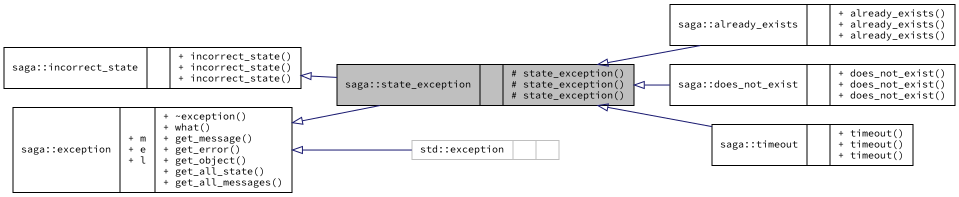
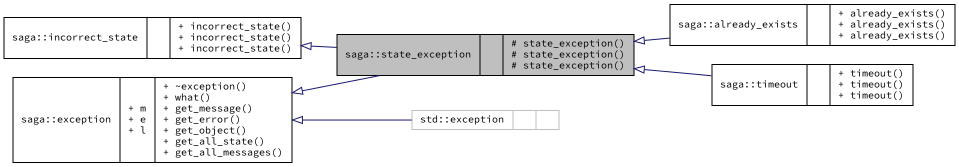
  digraph {
    fontname="Source Code Pro"
    rankdir=LR
    node [color=black fontname="Source Code Pro" fontsize=10 shape=record]
    edge [arrowtail=onormal color=midnightblue dir=back fontname="Source Code Pro" fontsize=10 labelfontname=FreeSans labelfontsize=10 style=solid]
    n1 [fillcolor=grey75 fontcolor=black height=0.2 label="{saga::state_exception\n||# state_exception()\l# state_exception()\l# state_exception()\l}" style=filled width=0.4]
    n2 [height=0.2 label="{saga::already_exists\n||+ already_exists()\l+ already_exists()\l+ already_exists()\l}" width=0.4]
-   n3 [height=0.2 label="{saga::does_not_exist\n||+ does_not_exist()\l+ does_not_exist()\l+ does_not_exist()\l}" width=0.4]
    n4 [height=0.2 label="{saga::timeout\n||+ timeout()\l+ timeout()\l+ timeout()\l}" width=0.4]
    n5 [height=0.2 label="{saga::incorrect_state\n||+ incorrect_state()\l+ incorrect_state()\l+ incorrect_state()\l}" width=0.4]
    n6 [height=0.2 label="{saga::exception\n|+ m\l+ e\l+ l\l|+ ~exception()\l+ what()\l+ get_message()\l+ get_error()\l+ get_object()\l+ get_all_state()\l+ get_all_messages()\l}" width=0.4]
    n7 [color=grey75 height=0.2 label="{std::exception\n||}" width=0.4]
    n1 -> n2
-   n1 -> n3
    n1 -> n4
    n5 -> n1
    n6 -> n1
    n6 -> n7
  }
